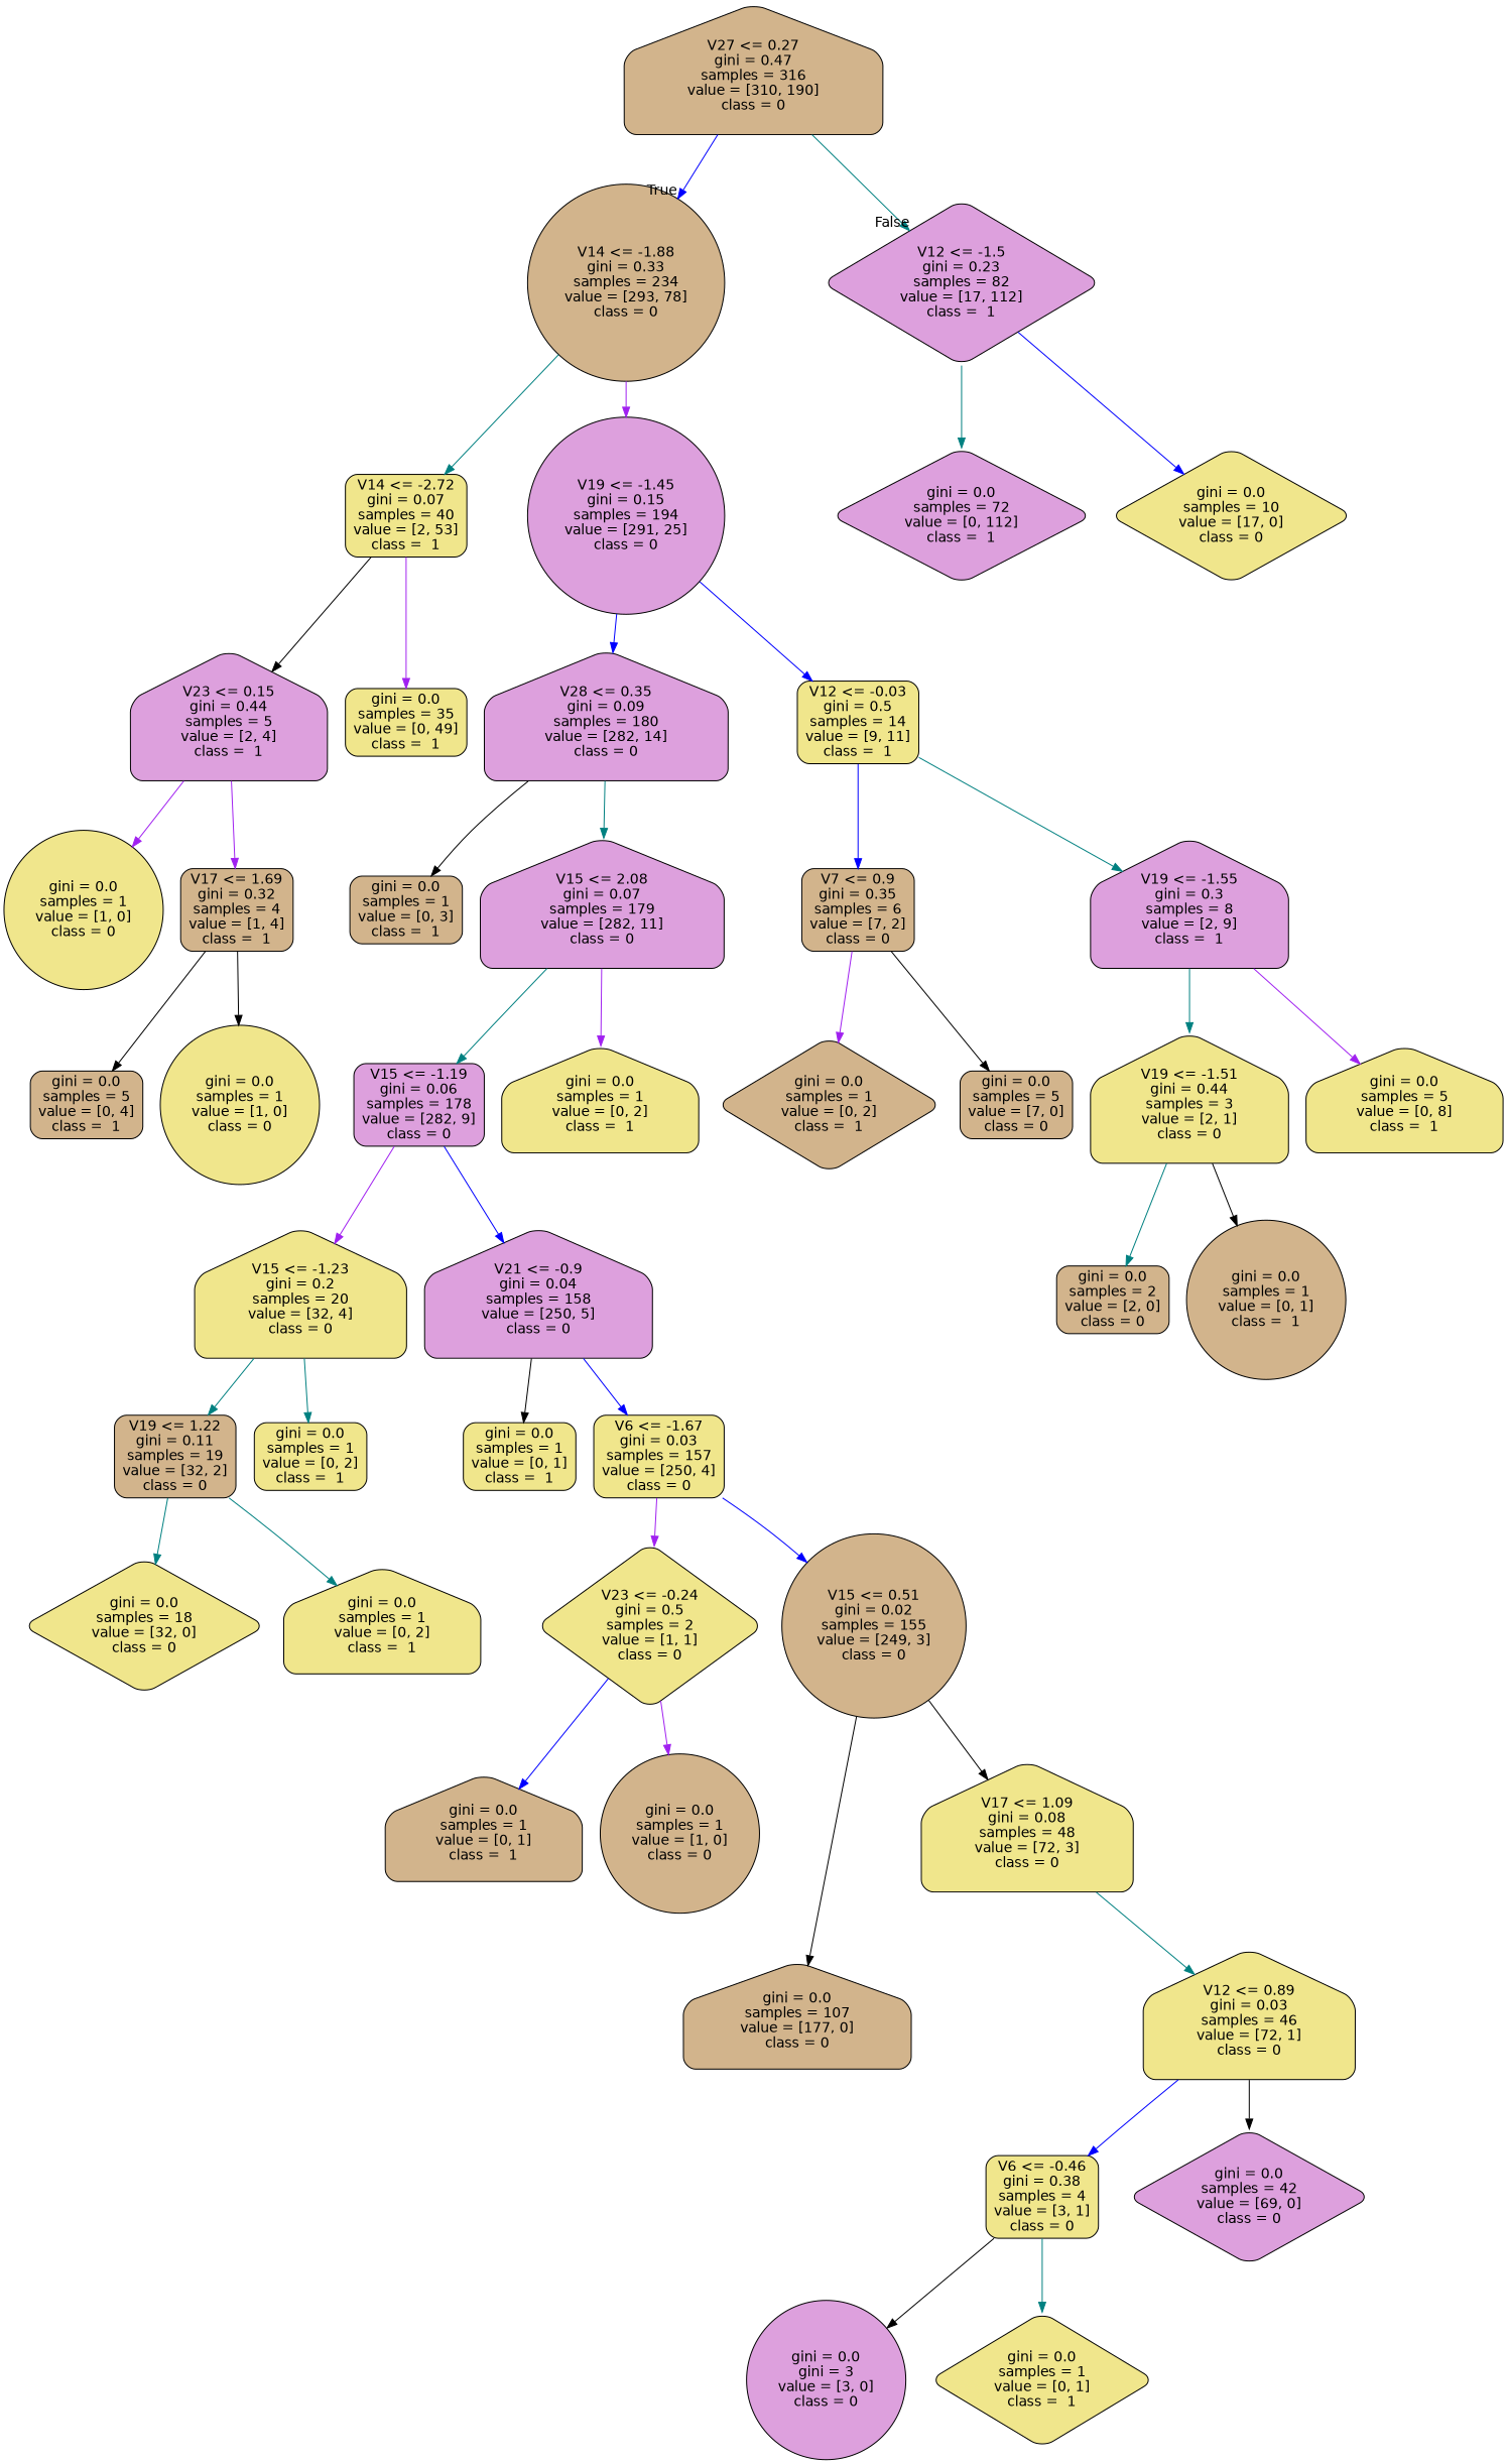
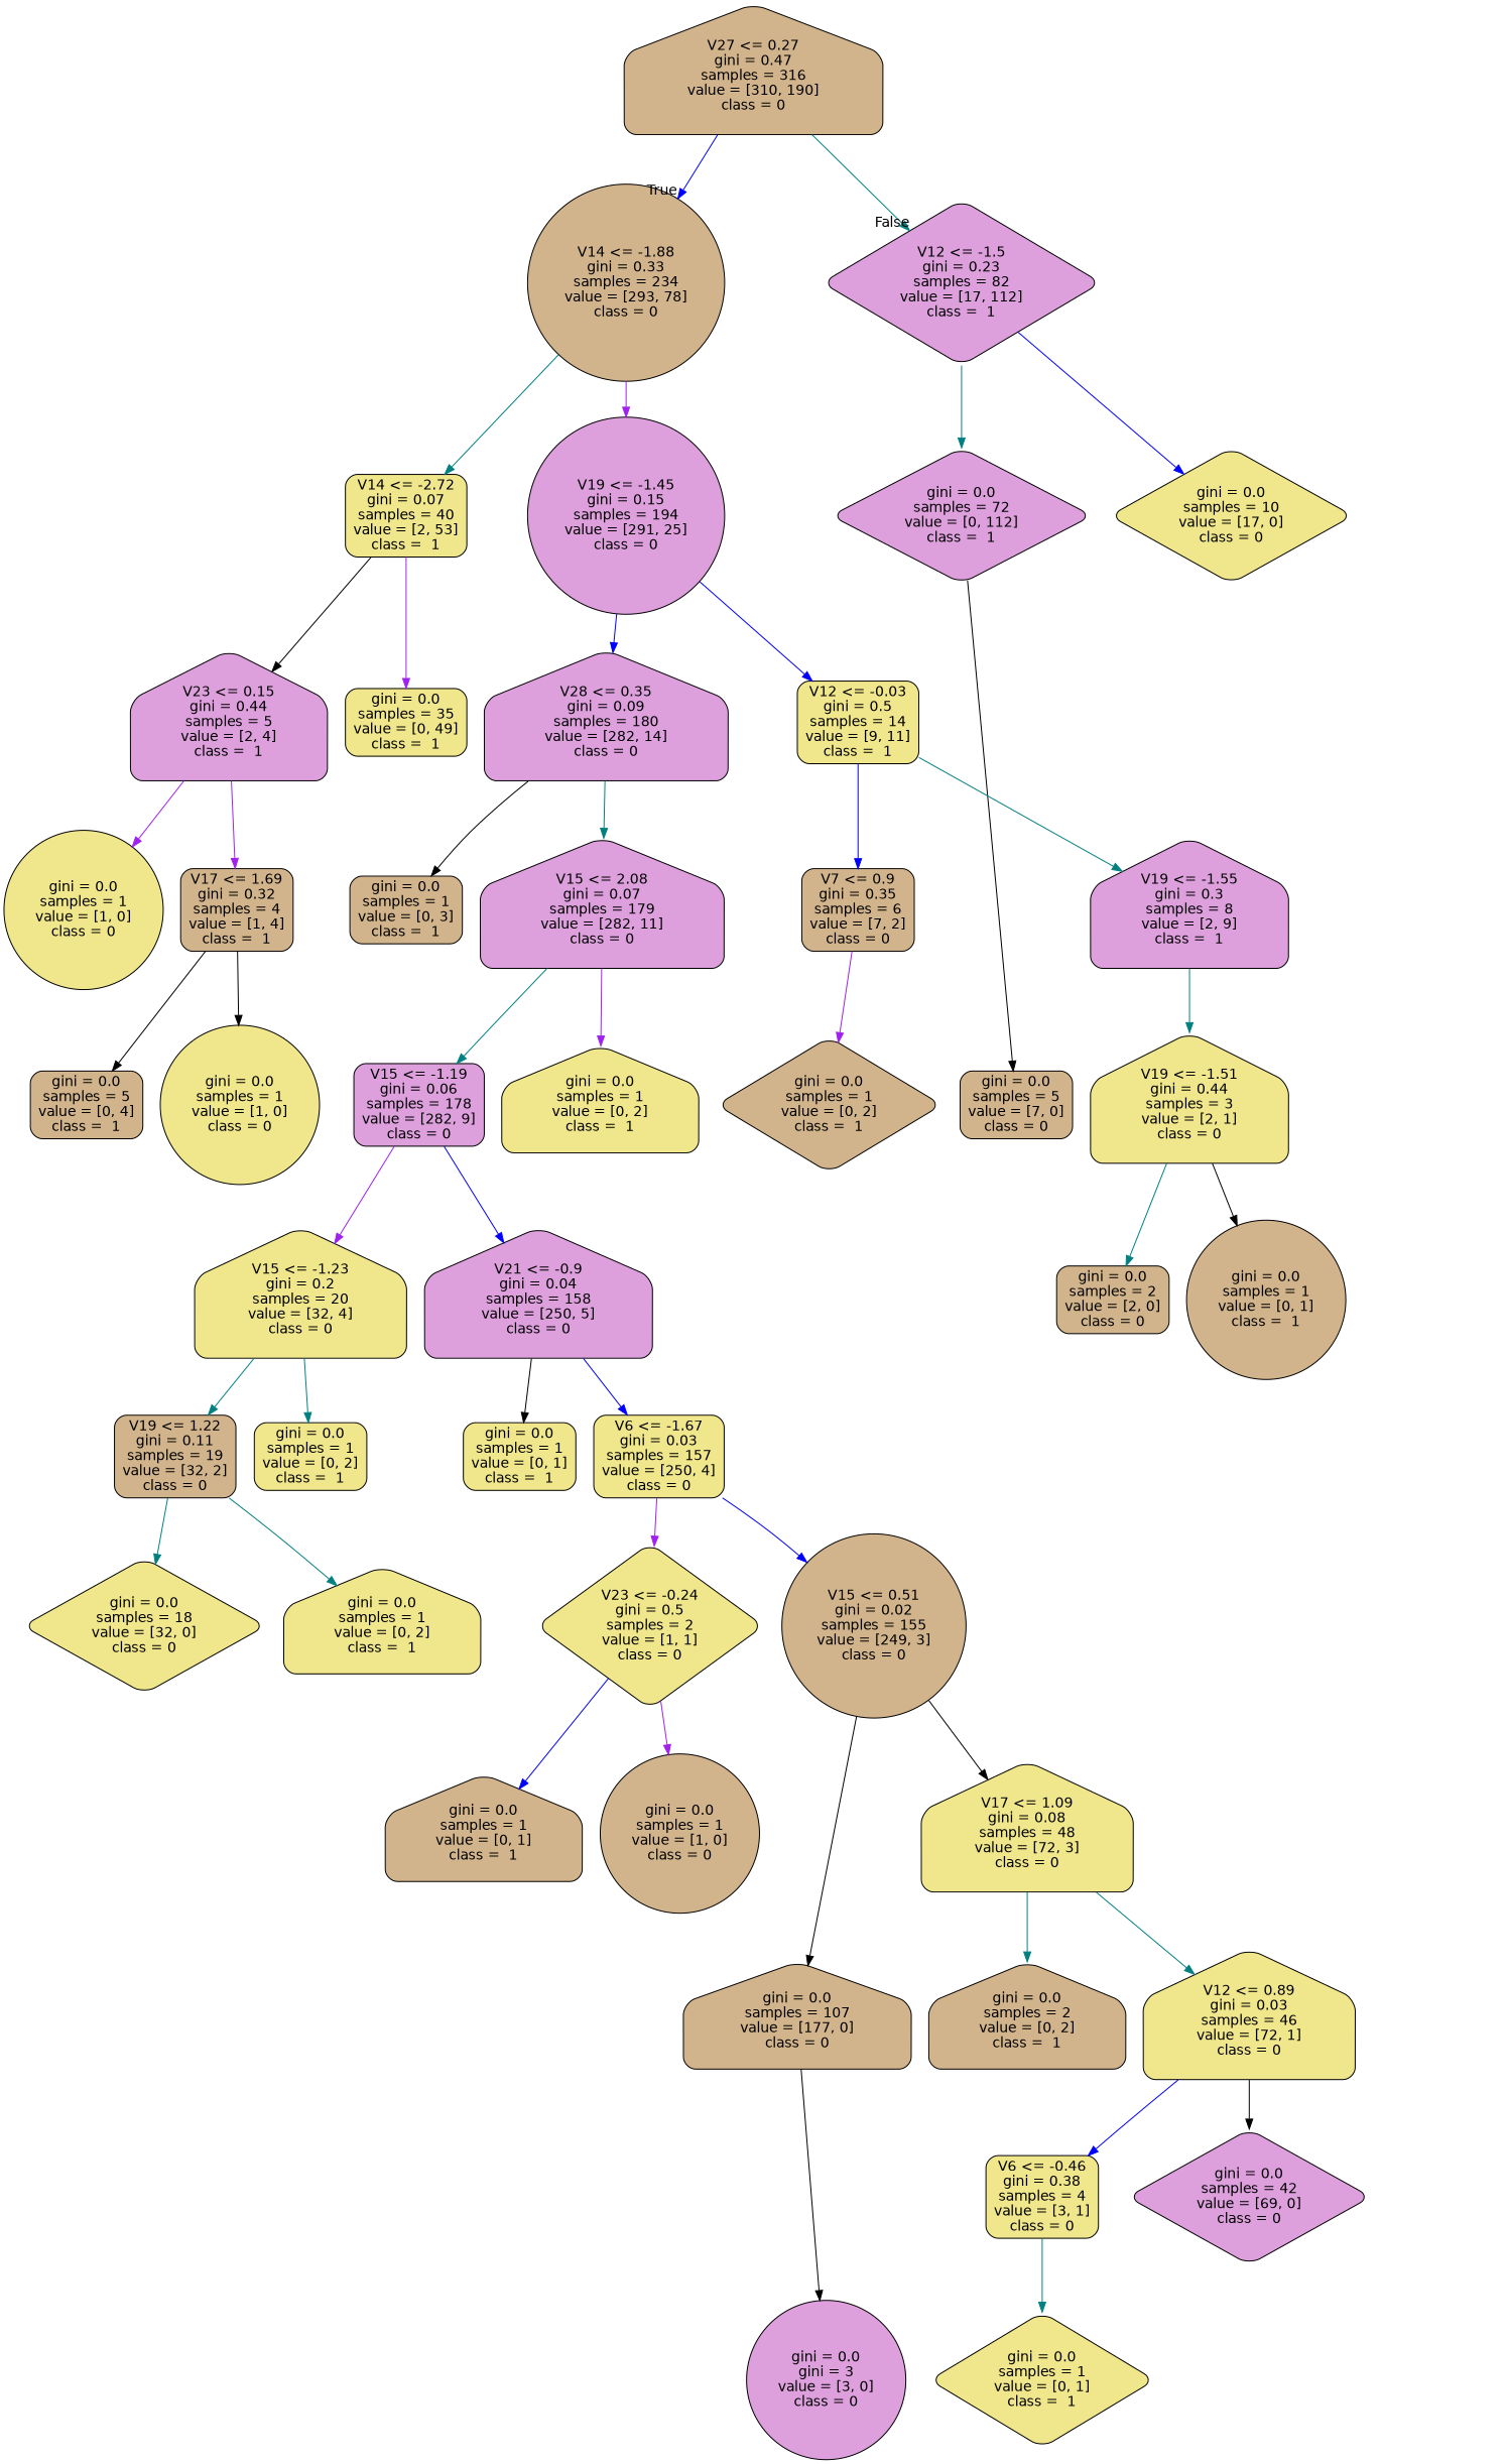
  digraph {
    node [color=black fillcolor=khaki fontname=helvetica shape=house style="filled, rounded"]
    edge [color=teal fontname=helvetica]
    n1 [fillcolor=tan label="V27 <= 0.27\ngini = 0.47\nsamples = 316\nvalue = [310, 190]\nclass = 0"]
    n2 [fillcolor=tan label="V14 <= -1.88\ngini = 0.33\nsamples = 234\nvalue = [293, 78]\nclass = 0" shape=circle]
    n3 [fillcolor=plum label="V12 <= -1.5\ngini = 0.23\nsamples = 82\nvalue = [17, 112]\nclass =  1" shape=diamond]
    n4 [label="V14 <= -2.72\ngini = 0.07\nsamples = 40\nvalue = [2, 53]\nclass =  1" shape=box]
    n5 [fillcolor=plum label="V19 <= -1.45\ngini = 0.15\nsamples = 194\nvalue = [291, 25]\nclass = 0" shape=circle]
    n6 [fillcolor=plum label="gini = 0.0\nsamples = 72\nvalue = [0, 112]\nclass =  1" shape=diamond]
    n7 [label="gini = 0.0\nsamples = 10\nvalue = [17, 0]\nclass = 0" shape=diamond]
    n8 [label="gini = 0.0\nsamples = 35\nvalue = [0, 49]\nclass =  1" shape=box]
    n9 [fillcolor=plum label="V23 <= 0.15\ngini = 0.44\nsamples = 5\nvalue = [2, 4]\nclass =  1"]
    n10 [label="V12 <= -0.03\ngini = 0.5\nsamples = 14\nvalue = [9, 11]\nclass =  1" shape=box]
    n11 [fillcolor=plum label="V28 <= 0.35\ngini = 0.09\nsamples = 180\nvalue = [282, 14]\nclass = 0"]
    n12 [fillcolor=tan label="V17 <= 1.69\ngini = 0.32\nsamples = 4\nvalue = [1, 4]\nclass =  1" shape=box]
    n13 [label="gini = 0.0\nsamples = 1\nvalue = [1, 0]\nclass = 0" shape=circle]
    n14 [fillcolor=tan label="gini = 0.0\nsamples = 5\nvalue = [0, 4]\nclass =  1" shape=box]
    n15 [label="gini = 0.0\nsamples = 1\nvalue = [1, 0]\nclass = 0" shape=circle]
    n16 [fillcolor=plum label="V19 <= -1.55\ngini = 0.3\nsamples = 8\nvalue = [2, 9]\nclass =  1"]
    n17 [fillcolor=tan label="V7 <= 0.9\ngini = 0.35\nsamples = 6\nvalue = [7, 2]\nclass = 0" shape=box]
    n18 [fillcolor=plum label="V15 <= 2.08\ngini = 0.07\nsamples = 179\nvalue = [282, 11]\nclass = 0"]
    n19 [fillcolor=tan label="gini = 0.0\nsamples = 1\nvalue = [0, 3]\nclass =  1" shape=box]
-   n20 [label="gini = 0.0\nsamples = 5\nvalue = [0, 8]\nclass =  1"]
    n21 [label="V19 <= -1.51\ngini = 0.44\nsamples = 3\nvalue = [2, 1]\nclass = 0"]
    n22 [fillcolor=tan label="gini = 0.0\nsamples = 5\nvalue = [7, 0]\nclass = 0" shape=box]
    n23 [fillcolor=tan label="gini = 0.0\nsamples = 1\nvalue = [0, 2]\nclass =  1" shape=diamond]
    n24 [fillcolor=tan label="gini = 0.0\nsamples = 2\nvalue = [2, 0]\nclass = 0" shape=box]
    n25 [fillcolor=tan label="gini = 0.0\nsamples = 1\nvalue = [0, 1]\nclass =  1" shape=circle]
    n26 [fillcolor=plum label="V15 <= -1.19\ngini = 0.06\nsamples = 178\nvalue = [282, 9]\nclass = 0" shape=box]
    n27 [label="gini = 0.0\nsamples = 1\nvalue = [0, 2]\nclass =  1"]
    n28 [label="V15 <= -1.23\ngini = 0.2\nsamples = 20\nvalue = [32, 4]\nclass = 0"]
    n29 [fillcolor=plum label="V21 <= -0.9\ngini = 0.04\nsamples = 158\nvalue = [250, 5]\nclass = 0"]
    n30 [fillcolor=tan label="V19 <= 1.22\ngini = 0.11\nsamples = 19\nvalue = [32, 2]\nclass = 0" shape=box]
    n31 [label="gini = 0.0\nsamples = 1\nvalue = [0, 2]\nclass =  1" shape=box]
    n32 [label="gini = 0.0\nsamples = 1\nvalue = [0, 1]\nclass =  1" shape=box]
    n33 [label="V6 <= -1.67\ngini = 0.03\nsamples = 157\nvalue = [250, 4]\nclass = 0" shape=box]
    n34 [label="gini = 0.0\nsamples = 18\nvalue = [32, 0]\nclass = 0" shape=diamond]
    n35 [label="gini = 0.0\nsamples = 1\nvalue = [0, 2]\nclass =  1"]
    n36 [label="V23 <= -0.24\ngini = 0.5\nsamples = 2\nvalue = [1, 1]\nclass = 0" shape=diamond]
    n37 [fillcolor=tan label="V15 <= 0.51\ngini = 0.02\nsamples = 155\nvalue = [249, 3]\nclass = 0" shape=circle]
    n38 [fillcolor=tan label="gini = 0.0\nsamples = 1\nvalue = [0, 1]\nclass =  1"]
    n39 [fillcolor=tan label="gini = 0.0\nsamples = 1\nvalue = [1, 0]\nclass = 0" shape=circle]
    n40 [fillcolor=tan label="gini = 0.0\nsamples = 107\nvalue = [177, 0]\nclass = 0"]
    n41 [label="V17 <= 1.09\ngini = 0.08\nsamples = 48\nvalue = [72, 3]\nclass = 0"]
    n42 [label="V12 <= 0.89\ngini = 0.03\nsamples = 46\nvalue = [72, 1]\nclass = 0"]
+   n43 [fillcolor=tan label="gini = 0.0\nsamples = 2\nvalue = [0, 2]\nclass =  1"]
    n44 [fillcolor=plum label="gini = 0.0\nsamples = 42\nvalue = [69, 0]\nclass = 0" shape=diamond]
    n45 [label="V6 <= -0.46\ngini = 0.38\nsamples = 4\nvalue = [3, 1]\nclass = 0" shape=box]
    n46 [label="gini = 0.0\nsamples = 1\nvalue = [0, 1]\nclass =  1" shape=diamond]
    n47 [fillcolor=plum label="gini = 0.0\ngini = 3\nvalue = [3, 0]\nclass = 0" shape=circle]
    n1 -> n2 [color=blue headlabel=True labelangle=45 labeldistance=2.5]
    n1 -> n3 [headlabel=False labelangle=-45 labeldistance=2.5]
    n2 -> n4
    n2 -> n5 [color=purple]
    n3 -> n6
    n3 -> n7 [color=blue]
    n4 -> n8 [color=purple]
    n4 -> n9 [color=black]
    n5 -> n10 [color=blue]
    n5 -> n11 [color=blue]
    n9 -> n12 [color=purple]
    n9 -> n13 [color=purple]
    n10 -> n16
    n10 -> n17 [color=blue]
    n11 -> n18
    n11 -> n19 [color=black]
    n12 -> n14 [color=black]
    n12 -> n15 [color=black]
-   n16 -> n20 [color=purple]
    n16 -> n21
-   n17 -> n22 [color=black]
+   n6 -> n22 [color=black]
    n17 -> n23 [color=purple]
    n18 -> n26
    n18 -> n27 [color=purple]
    n21 -> n24
    n21 -> n25 [color=black]
    n26 -> n28 [color=purple]
    n26 -> n29 [color=blue]
    n28 -> n30
    n28 -> n31
    n29 -> n32 [color=black]
    n29 -> n33 [color=blue]
    n30 -> n34
    n30 -> n35
    n33 -> n36 [color=purple]
    n33 -> n37 [color=blue]
    n36 -> n38 [color=blue]
    n36 -> n39 [color=purple]
    n37 -> n40 [color=black]
    n37 -> n41 [color=black]
    n41 -> n42
+   n41 -> n43
    n42 -> n44 [color=black]
    n42 -> n45 [color=blue]
    n45 -> n46
-   n45 -> n47 [color=black]
+   n40 -> n47 [color=black]
  }
